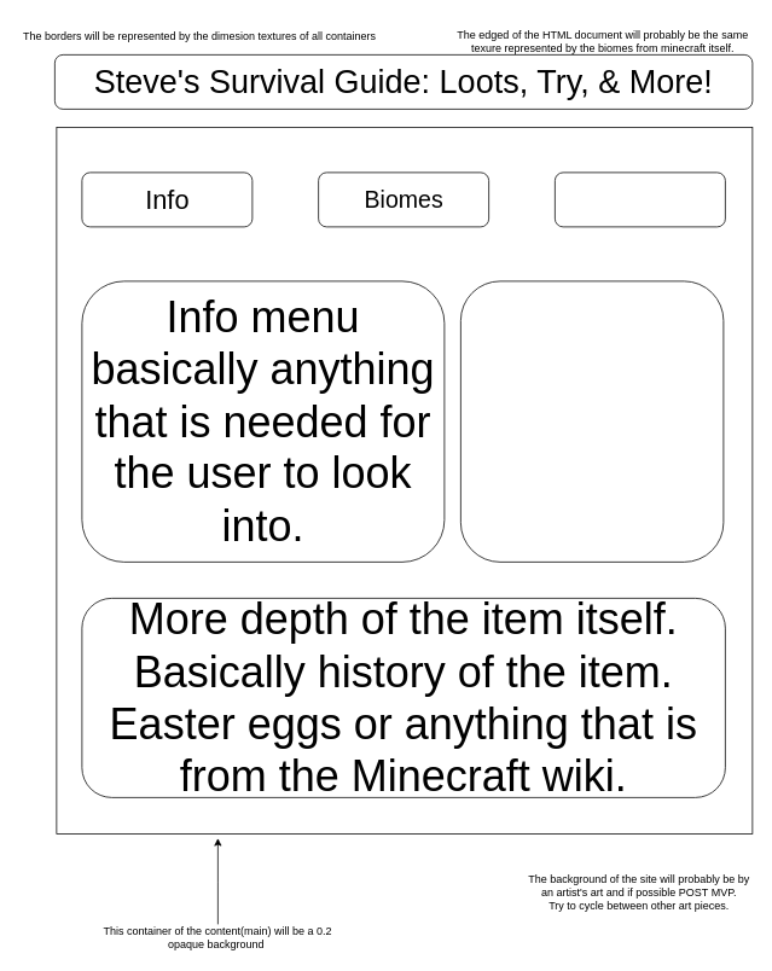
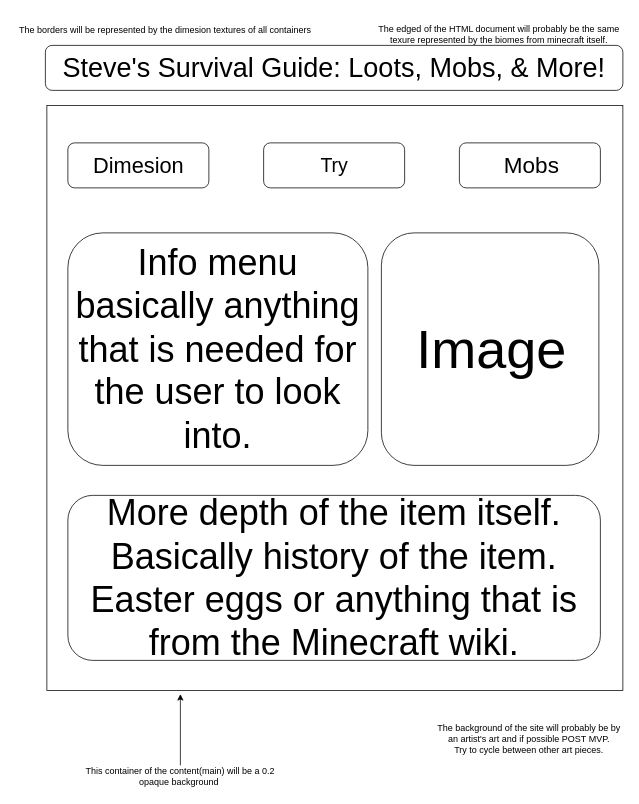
  <mxCell id="0" />
  <mxCell id="1" parent="0" />
  <mxCell id="2" value="" style="whiteSpace=wrap;html=1;" parent="1" vertex="1"><mxGeometry x="62" y="140" width="768" height="780" as="geometry" /></mxCell>
  <mxCell id="3" value="" style="rounded=1;whiteSpace=wrap;html=1;" parent="1" vertex="1"><mxGeometry x="90" y="190" width="188" height="60" as="geometry" /></mxCell>
  <mxCell id="4" value="" style="rounded=1;whiteSpace=wrap;html=1;" parent="1" vertex="1"><mxGeometry x="612" y="190" width="188" height="60" as="geometry" /></mxCell>
  <mxCell id="5" value="" style="rounded=1;whiteSpace=wrap;html=1;" parent="1" vertex="1"><mxGeometry x="351" y="190" width="188" height="60" as="geometry" /></mxCell>
  <mxCell id="6" value="" style="rounded=1;whiteSpace=wrap;html=1;" parent="1" vertex="1"><mxGeometry x="60" y="60" width="770" height="60" as="geometry" /></mxCell>
  <mxCell id="7" value="" style="rounded=1;whiteSpace=wrap;html=1;" parent="1" vertex="1"><mxGeometry x="508" y="310" width="290" height="310" as="geometry" /></mxCell>
  <mxCell id="8" value="" style="rounded=1;whiteSpace=wrap;html=1;" parent="1" vertex="1"><mxGeometry x="90" y="310" width="400" height="310" as="geometry" /></mxCell>
  <mxCell id="9" value="" style="rounded=1;whiteSpace=wrap;html=1;" parent="1" vertex="1"><mxGeometry x="90" y="660" width="710" height="220" as="geometry" /></mxCell>
- <mxCell id="10" value="&lt;font style=&quot;font-size: 36px;&quot;&gt;Steve's Survival Guide: Loots, Try, &amp;amp; More!&lt;/font&gt;" style="text;html=1;align=center;verticalAlign=middle;whiteSpace=wrap;rounded=0;" parent="1" vertex="1"><mxGeometry x="60" y="60" width="770" height="60" as="geometry" /></mxCell>
- <mxCell id="11" value="&lt;font style=&quot;font-size: 29px;&quot;&gt;Info&lt;/font&gt;" style="text;html=1;align=center;verticalAlign=middle;whiteSpace=wrap;rounded=0;" parent="1" vertex="1"><mxGeometry x="94.5" y="192.5" width="179" height="55" as="geometry" /></mxCell>
- <mxCell id="12" value="&lt;font style=&quot;font-size: 26px;&quot;&gt;Biomes&lt;br&gt;&lt;/font&gt;" style="text;html=1;align=center;verticalAlign=middle;whiteSpace=wrap;rounded=0;" parent="1" vertex="1"><mxGeometry x="355.5" y="192.5" width="179" height="55" as="geometry" /></mxCell>
+ <mxCell id="10" value="&lt;font style=&quot;font-size: 36px;&quot;&gt;Steve's Survival Guide: Loots, Mobs, &amp;amp; More!&lt;/font&gt;" style="text;html=1;align=center;verticalAlign=middle;whiteSpace=wrap;rounded=0;" parent="1" vertex="1"><mxGeometry x="60" y="60" width="770" height="60" as="geometry" /></mxCell>
+ <mxCell id="11" value="&lt;font style=&quot;font-size: 29px;&quot;&gt;Dimesion&lt;/font&gt;" style="text;html=1;align=center;verticalAlign=middle;whiteSpace=wrap;rounded=0;" parent="1" vertex="1"><mxGeometry x="94.5" y="192.5" width="179" height="55" as="geometry" /></mxCell>
+ <mxCell id="12" value="&lt;font style=&quot;font-size: 26px;&quot;&gt;Try&lt;br&gt;&lt;/font&gt;" style="text;html=1;align=center;verticalAlign=middle;whiteSpace=wrap;rounded=0;" parent="1" vertex="1"><mxGeometry x="355.5" y="192.5" width="179" height="55" as="geometry" /></mxCell>
+ <mxCell id="13" value="&lt;span style=&quot;font-size: 30px;&quot;&gt;Mobs&lt;/span&gt;" style="text;html=1;align=center;verticalAlign=middle;whiteSpace=wrap;rounded=0;" parent="1" vertex="1"><mxGeometry x="619" y="192.5" width="179" height="55" as="geometry" /></mxCell>
+ <mxCell id="14" value="&lt;font style=&quot;font-size: 72px;&quot;&gt;Image&lt;/font&gt;" style="text;html=1;align=center;verticalAlign=middle;whiteSpace=wrap;rounded=0;" parent="1" vertex="1"><mxGeometry x="520" y="320" width="270" height="290" as="geometry" /></mxCell>
  <mxCell id="15" value="&lt;font style=&quot;font-size: 48px;&quot;&gt;Info menu basically anything that is needed for the user to look into.&lt;/font&gt;" style="text;html=1;align=center;verticalAlign=middle;whiteSpace=wrap;rounded=0;" parent="1" vertex="1"><mxGeometry x="90" y="310" width="400" height="310" as="geometry" /></mxCell>
  <mxCell id="16" value="&lt;span style=&quot;font-size: 48px;&quot;&gt;More depth of the item itself. Basically history of the item. Easter eggs or anything that is from the Minecraft wiki.&lt;/span&gt;" style="text;html=1;align=center;verticalAlign=middle;whiteSpace=wrap;rounded=0;" parent="1" vertex="1"><mxGeometry x="90" y="660" width="710" height="220" as="geometry" /></mxCell>
  <mxCell id="17" value="This container of the content(main) will be a 0.2 opaque background&amp;nbsp;" style="text;html=1;align=center;verticalAlign=middle;whiteSpace=wrap;rounded=0;" parent="1" vertex="1"><mxGeometry x="100" y="1020" width="280" height="30" as="geometry" /></mxCell>
  <mxCell id="18" style="edgeStyle=orthogonalEdgeStyle;rounded=0;orthogonalLoop=1;jettySize=auto;html=1;" parent="1" source="17" edge="1"><mxGeometry relative="1" as="geometry"><mxPoint x="240" y="925" as="targetPoint" /></mxGeometry></mxCell>
  <mxCell id="19" value="The edged of the HTML document will probably be the same texure represented by the biomes from minecraft itself." style="text;html=1;align=center;verticalAlign=middle;whiteSpace=wrap;rounded=0;" parent="1" vertex="1"><mxGeometry x="500" y="30" width="330" height="30" as="geometry" /></mxCell>
  <mxCell id="20" value="The background of the site will probably be by an artist's art and if possible POST MVP.&lt;div&gt;Try to cycle between other art pieces.&lt;/div&gt;" style="text;html=1;align=center;verticalAlign=middle;whiteSpace=wrap;rounded=0;" parent="1" vertex="1"><mxGeometry x="580" y="950" width="250" height="70" as="geometry" /></mxCell>
  <mxCell id="21" value="&lt;font style=&quot;font-size: 12px;&quot;&gt;The borders will be represented by the dimesion textures of all containers&lt;/font&gt;" style="text;html=1;strokeColor=none;fillColor=none;align=center;verticalAlign=middle;whiteSpace=wrap;rounded=0;fontSize=26;" vertex="1" parent="1"><mxGeometry width="400" height="30" as="geometry" x="20" y="20" /></mxCell>
